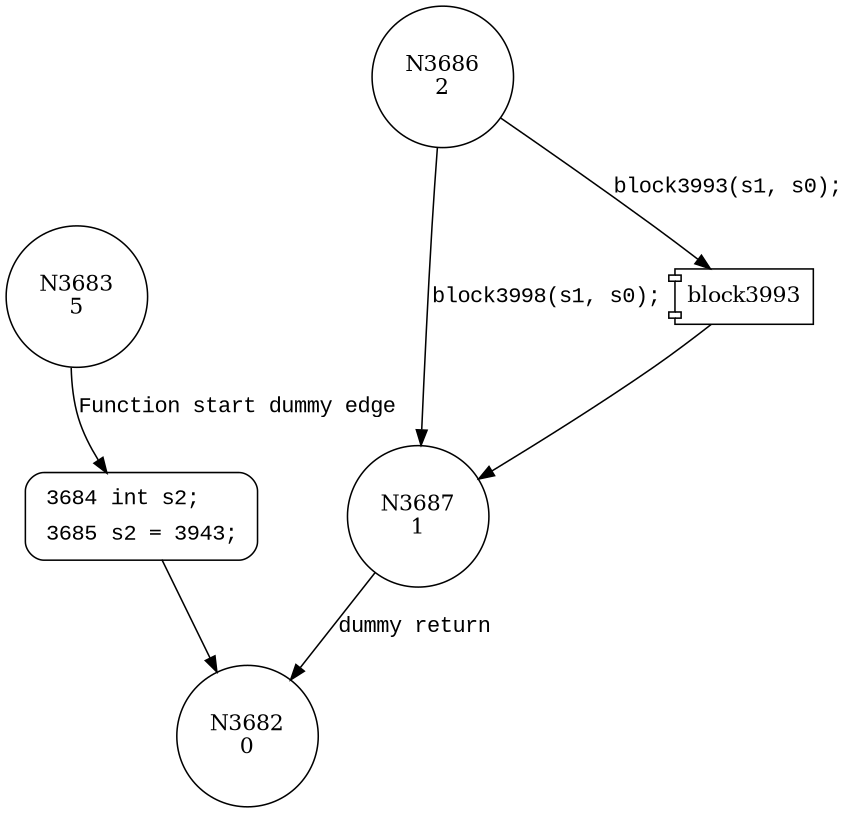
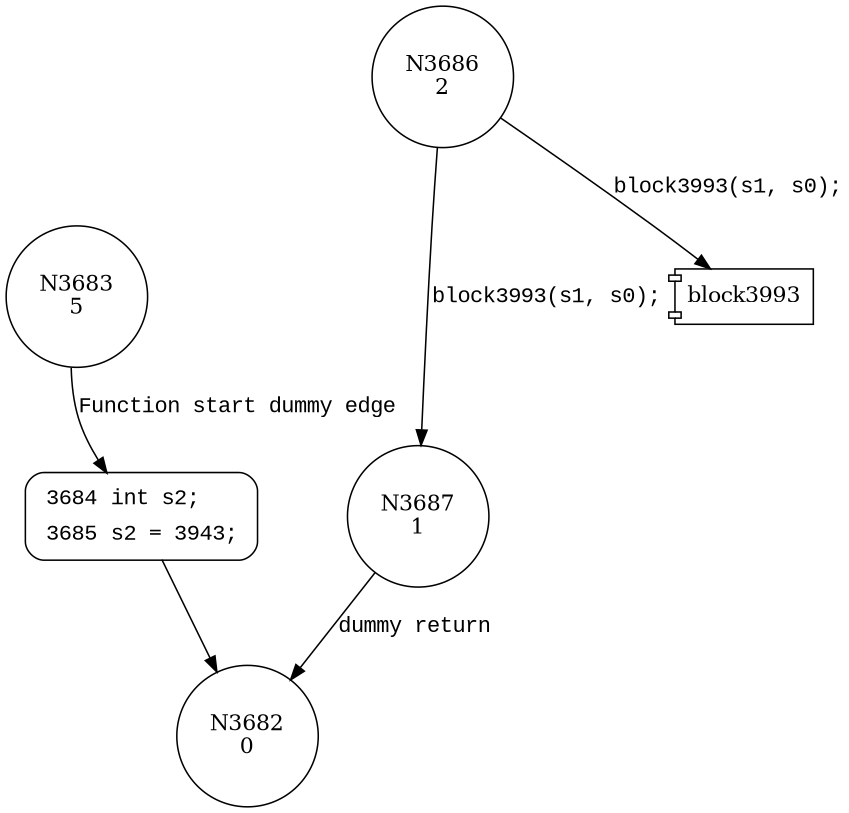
  digraph {
    node [shape=circle]
    edge [fontname="Courier New"]
    n1 [label="N3683\n5"]
    n2 [fillcolor=white fontname="Courier New" label=<<table border="0" cellborder="0" cellpadding="3" bgcolor="white"><tr><td align="right">3684</td><td align="left">int s2;</td></tr><tr><td align="right">3685</td><td align="left">s2 = 3943;</td></tr></table>> penwidth=1 shape=Mrecord style="filled,bold"]
    n3 [label="N3682\n0"]
    n4 [label="N3686\n2"]
    n5 [label="N3687\n1"]
    n6 [label=block3993 shape=component]
    n1 -> n2 [label="Function start dummy edge"]
    n2 -> n3 [fontname=""]
-   n4 -> n5 [label="block3998(s1, s0);"]
+   n4 -> n5 [label="block3993(s1, s0);"]
    n4 -> n6 [label="block3993(s1, s0);"]
    n5 -> n3 [label="dummy return"]
-   n6 -> n5
  }
